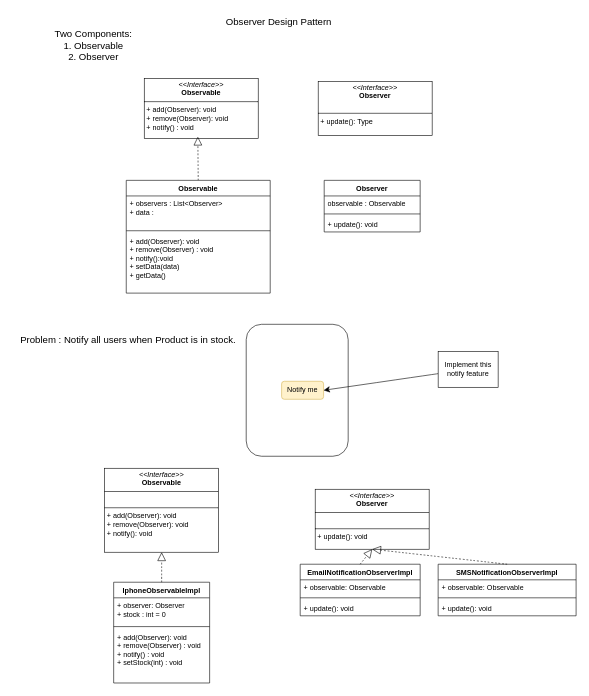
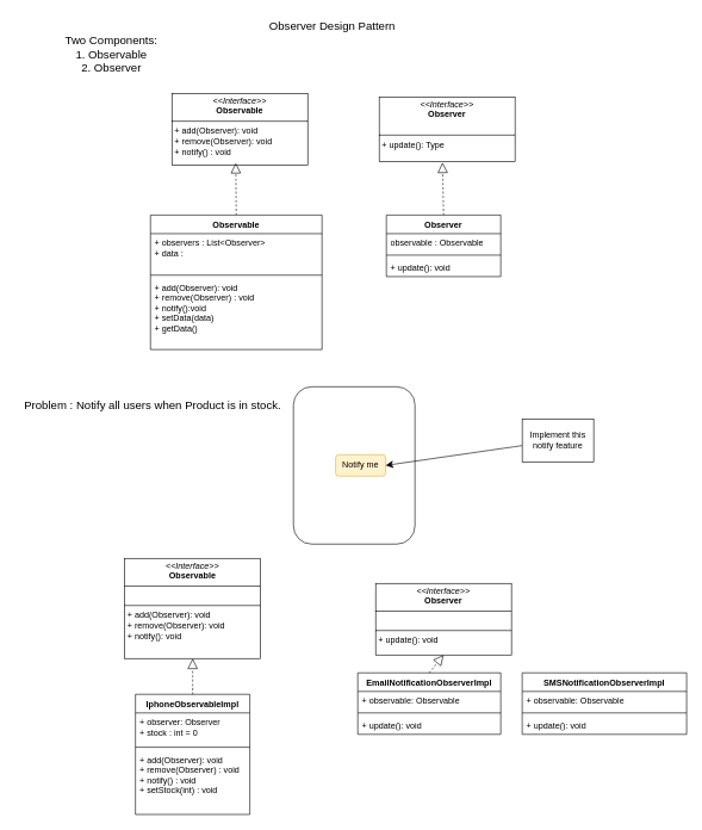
  <mxCell id="0" />
  <mxCell id="1" parent="0" />
  <mxCell id="2" value="Observer Design Pattern&lt;div&gt;&lt;br&gt;&lt;/div&gt;" style="text;html=1;align=center;verticalAlign=middle;resizable=0;points=[];autosize=1;strokeColor=none;fillColor=none;fontSize=16;" vertex="1" parent="1"><mxGeometry x="364" width="200" height="50" as="geometry" y="20" /></mxCell>
  <mxCell id="3" value="Two Components:&lt;div&gt;1. Observable&lt;/div&gt;&lt;div&gt;2. Observer&lt;/div&gt;" style="text;html=1;align=center;verticalAlign=middle;resizable=0;points=[];autosize=1;strokeColor=none;fillColor=none;fontSize=16;" vertex="1" parent="1"><mxGeometry x="80" y="40" width="150" height="70" as="geometry" /></mxCell>
  <mxCell id="4" value="&lt;p style=&quot;margin:0px;margin-top:4px;text-align:center;&quot;&gt;&lt;i&gt;&amp;lt;&amp;lt;Interface&amp;gt;&amp;gt;&lt;/i&gt;&lt;br&gt;&lt;b&gt;Observable&lt;/b&gt;&lt;/p&gt;&lt;hr size=&quot;1&quot; style=&quot;border-style:solid;&quot;&gt;&lt;p style=&quot;margin:0px;margin-left:4px;&quot;&gt;&lt;/p&gt;&lt;p style=&quot;margin:0px;margin-left:4px;&quot;&gt;+ add(Observer): void&lt;br&gt;+ remove(Observer): void&lt;/p&gt;&lt;p style=&quot;margin:0px;margin-left:4px;&quot;&gt;+ notify() : void&lt;/p&gt;" style="verticalAlign=top;align=left;overflow=fill;html=1;whiteSpace=wrap;" vertex="1" parent="1"><mxGeometry x="240" y="130" width="190" height="100" as="geometry" /></mxCell>
  <mxCell id="5" value="&lt;p style=&quot;margin:0px;margin-top:4px;text-align:center;&quot;&gt;&lt;i&gt;&amp;lt;&amp;lt;Interface&amp;gt;&amp;gt;&lt;/i&gt;&lt;br&gt;&lt;b&gt;Observer&lt;/b&gt;&lt;/p&gt;&lt;p style=&quot;margin:0px;margin-left:4px;&quot;&gt;&lt;br&gt;&lt;/p&gt;&lt;hr size=&quot;1&quot; style=&quot;border-style:solid;&quot;&gt;&lt;p style=&quot;margin:0px;margin-left:4px;&quot;&gt;+ update(): Type&lt;br&gt;&lt;br&gt;&lt;/p&gt;" style="verticalAlign=top;align=left;overflow=fill;html=1;whiteSpace=wrap;" vertex="1" parent="1"><mxGeometry x="530" y="135" width="190" height="90" as="geometry" /></mxCell>
  <mxCell id="6" value="" style="endArrow=block;dashed=1;endFill=0;endSize=12;html=1;rounded=0;fontSize=12;curved=1;exitX=0.5;exitY=0;exitDx=0;exitDy=0;entryX=0.47;entryY=0.972;entryDx=0;entryDy=0;entryPerimeter=0;" edge="1" parent="1" source="7" target="4"><mxGeometry width="160" relative="1" as="geometry"><mxPoint x="270" y="370.6" as="sourcePoint" /><mxPoint x="341.321" y="230" as="targetPoint" /></mxGeometry></mxCell>
  <mxCell id="7" value="Observable" style="swimlane;fontStyle=1;align=center;verticalAlign=top;childLayout=stackLayout;horizontal=1;startSize=26;horizontalStack=0;resizeParent=1;resizeParentMax=0;resizeLast=0;collapsible=1;marginBottom=0;whiteSpace=wrap;html=1;" vertex="1" parent="1"><mxGeometry x="210" y="300" width="240" height="188" as="geometry" /></mxCell>
  <mxCell id="8" value="+ observers : List&amp;lt;Observer&amp;gt;&lt;div&gt;+ data :&amp;nbsp;&lt;/div&gt;" style="text;strokeColor=none;fillColor=none;align=left;verticalAlign=top;spacingLeft=4;spacingRight=4;overflow=hidden;rotatable=0;points=[[0,0.5],[1,0.5]];portConstraint=eastwest;whiteSpace=wrap;html=1;" vertex="1" parent="7"><mxGeometry y="26" width="240" height="54" as="geometry" /></mxCell>
  <mxCell id="9" value="" style="line;strokeWidth=1;fillColor=none;align=left;verticalAlign=middle;spacingTop=-1;spacingLeft=3;spacingRight=3;rotatable=0;labelPosition=right;points=[];portConstraint=eastwest;strokeColor=inherit;" vertex="1" parent="7"><mxGeometry y="80" width="240" height="8" as="geometry" /></mxCell>
  <mxCell id="10" value="+ add(Observer): void&lt;div&gt;+ remove(Observer) : void&lt;/div&gt;&lt;div&gt;+ notify():void&lt;/div&gt;&lt;div&gt;+ setData(data)&lt;/div&gt;&lt;div&gt;+ getData()&lt;/div&gt;" style="text;strokeColor=none;fillColor=none;align=left;verticalAlign=top;spacingLeft=4;spacingRight=4;overflow=hidden;rotatable=0;points=[[0,0.5],[1,0.5]];portConstraint=eastwest;whiteSpace=wrap;html=1;" vertex="1" parent="7"><mxGeometry y="88" width="240" height="100" as="geometry" /></mxCell>
+ <mxCell id="11" value="" style="endArrow=block;dashed=1;endFill=0;endSize=12;html=1;rounded=0;fontSize=12;curved=1;entryX=0.466;entryY=1.017;entryDx=0;entryDy=0;exitX=0.5;exitY=0;exitDx=0;exitDy=0;entryPerimeter=0;" edge="1" parent="1" source="12" target="5"><mxGeometry width="160" relative="1" as="geometry"><mxPoint x="610" y="290" as="sourcePoint" /><mxPoint x="610" y="230" as="targetPoint" /></mxGeometry></mxCell>
  <mxCell id="12" value="Observer" style="swimlane;fontStyle=1;align=center;verticalAlign=top;childLayout=stackLayout;horizontal=1;startSize=26;horizontalStack=0;resizeParent=1;resizeParentMax=0;resizeLast=0;collapsible=1;marginBottom=0;whiteSpace=wrap;html=1;" vertex="1" parent="1"><mxGeometry x="540" y="300" width="160" height="86" as="geometry" /></mxCell>
  <mxCell id="13" value="observable : Observable" style="text;strokeColor=none;fillColor=none;align=left;verticalAlign=top;spacingLeft=4;spacingRight=4;overflow=hidden;rotatable=0;points=[[0,0.5],[1,0.5]];portConstraint=eastwest;whiteSpace=wrap;html=1;" vertex="1" parent="12"><mxGeometry y="26" width="160" height="26" as="geometry" /></mxCell>
  <mxCell id="14" value="" style="line;strokeWidth=1;fillColor=none;align=left;verticalAlign=middle;spacingTop=-1;spacingLeft=3;spacingRight=3;rotatable=0;labelPosition=right;points=[];portConstraint=eastwest;strokeColor=inherit;" vertex="1" parent="12"><mxGeometry y="52" width="160" height="8" as="geometry" /></mxCell>
  <mxCell id="15" value="+ update(): void" style="text;strokeColor=none;fillColor=none;align=left;verticalAlign=top;spacingLeft=4;spacingRight=4;overflow=hidden;rotatable=0;points=[[0,0.5],[1,0.5]];portConstraint=eastwest;whiteSpace=wrap;html=1;" vertex="1" parent="12"><mxGeometry y="60" width="160" height="26" as="geometry" /></mxCell>
  <mxCell id="16" value="Problem : Notify all users when Product is in stock.&amp;nbsp;" style="text;html=1;align=center;verticalAlign=middle;resizable=0;points=[];autosize=1;strokeColor=none;fillColor=none;fontSize=16;" vertex="1" parent="1"><mxGeometry x="20" y="550" width="390" height="30" as="geometry" /></mxCell>
  <mxCell id="17" value="Product&lt;div&gt;&lt;br&gt;&lt;/div&gt;" style="rounded=1;whiteSpace=wrap;html=1;" vertex="1" parent="1"><mxGeometry x="410" y="540" width="170" height="220" as="geometry" /></mxCell>
  <mxCell id="18" value="Notify me" style="rounded=1;whiteSpace=wrap;html=1;fillColor=#fff2cc;strokeColor=#d6b656;" vertex="1" parent="1"><mxGeometry x="469" y="635" width="70" height="30" as="geometry" /></mxCell>
  <mxCell id="19" style="edgeStyle=none;curved=1;rounded=0;orthogonalLoop=1;jettySize=auto;html=1;entryX=1;entryY=0.5;entryDx=0;entryDy=0;fontSize=12;startSize=8;endSize=8;" edge="1" parent="1" source="20" target="18"><mxGeometry relative="1" as="geometry" /></mxCell>
  <mxCell id="20" value="Implement this notify feature" style="whiteSpace=wrap;html=1;" vertex="1" parent="1"><mxGeometry x="730" y="585" width="100" height="60" as="geometry" /></mxCell>
  <mxCell id="21" value="&lt;p style=&quot;margin:0px;margin-top:4px;text-align:center;&quot;&gt;&lt;i&gt;&amp;lt;&amp;lt;Interface&amp;gt;&amp;gt;&lt;/i&gt;&lt;br&gt;&lt;b&gt;Observable&lt;/b&gt;&lt;/p&gt;&lt;hr size=&quot;1&quot; style=&quot;border-style:solid;&quot;&gt;&lt;p style=&quot;margin:0px;margin-left:4px;&quot;&gt;&lt;br&gt;&lt;/p&gt;&lt;hr size=&quot;1&quot; style=&quot;border-style:solid;&quot;&gt;&lt;p style=&quot;margin:0px;margin-left:4px;&quot;&gt;+ add(Observer): void&lt;br&gt;+ remove(Observer): void&lt;/p&gt;&lt;p style=&quot;margin:0px;margin-left:4px;&quot;&gt;+ notify(): void&lt;/p&gt;" style="verticalAlign=top;align=left;overflow=fill;html=1;whiteSpace=wrap;" vertex="1" parent="1"><mxGeometry x="174" y="780" width="190" height="140" as="geometry" /></mxCell>
  <mxCell id="22" value="&lt;p style=&quot;margin:0px;margin-top:4px;text-align:center;&quot;&gt;&lt;i&gt;&amp;lt;&amp;lt;Interface&amp;gt;&amp;gt;&lt;/i&gt;&lt;br&gt;&lt;b&gt;Observer&lt;/b&gt;&lt;/p&gt;&lt;hr size=&quot;1&quot; style=&quot;border-style:solid;&quot;&gt;&lt;p style=&quot;margin:0px;margin-left:4px;&quot;&gt;&lt;br&gt;&lt;/p&gt;&lt;hr size=&quot;1&quot; style=&quot;border-style:solid;&quot;&gt;&lt;p style=&quot;margin:0px;margin-left:4px;&quot;&gt;+ update(): void&lt;br&gt;&lt;br&gt;&lt;/p&gt;" style="verticalAlign=top;align=left;overflow=fill;html=1;whiteSpace=wrap;" vertex="1" parent="1"><mxGeometry x="525" y="815" width="190" height="100" as="geometry" /></mxCell>
  <mxCell id="23" value="IphoneObservableImpl" style="swimlane;fontStyle=1;align=center;verticalAlign=top;childLayout=stackLayout;horizontal=1;startSize=26;horizontalStack=0;resizeParent=1;resizeParentMax=0;resizeLast=0;collapsible=1;marginBottom=0;whiteSpace=wrap;html=1;" vertex="1" parent="1"><mxGeometry x="189" y="970" width="160" height="168" as="geometry" /></mxCell>
  <mxCell id="24" value="+ observer: Observer&lt;div&gt;+ stock : int = 0&lt;/div&gt;" style="text;strokeColor=none;fillColor=none;align=left;verticalAlign=top;spacingLeft=4;spacingRight=4;overflow=hidden;rotatable=0;points=[[0,0.5],[1,0.5]];portConstraint=eastwest;whiteSpace=wrap;html=1;" vertex="1" parent="23"><mxGeometry y="26" width="160" height="44" as="geometry" /></mxCell>
  <mxCell id="25" value="" style="line;strokeWidth=1;fillColor=none;align=left;verticalAlign=middle;spacingTop=-1;spacingLeft=3;spacingRight=3;rotatable=0;labelPosition=right;points=[];portConstraint=eastwest;strokeColor=inherit;" vertex="1" parent="23"><mxGeometry y="70" width="160" height="8" as="geometry" /></mxCell>
  <mxCell id="26" value="+ add(Observer): void&lt;div&gt;+ remove(Observer) : void&lt;/div&gt;&lt;div&gt;+ notify() : void&lt;/div&gt;&lt;div&gt;+ setStock(int) : void&lt;/div&gt;" style="text;strokeColor=none;fillColor=none;align=left;verticalAlign=top;spacingLeft=4;spacingRight=4;overflow=hidden;rotatable=0;points=[[0,0.5],[1,0.5]];portConstraint=eastwest;whiteSpace=wrap;html=1;" vertex="1" parent="23"><mxGeometry y="78" width="160" height="90" as="geometry" /></mxCell>
  <mxCell id="27" value="EmailNotificationObserverImpl" style="swimlane;fontStyle=1;align=center;verticalAlign=top;childLayout=stackLayout;horizontal=1;startSize=26;horizontalStack=0;resizeParent=1;resizeParentMax=0;resizeLast=0;collapsible=1;marginBottom=0;whiteSpace=wrap;html=1;" vertex="1" parent="1"><mxGeometry x="500" y="940" width="200" height="86" as="geometry" /></mxCell>
  <mxCell id="28" value="+ observable: Observable" style="text;strokeColor=none;fillColor=none;align=left;verticalAlign=top;spacingLeft=4;spacingRight=4;overflow=hidden;rotatable=0;points=[[0,0.5],[1,0.5]];portConstraint=eastwest;whiteSpace=wrap;html=1;" vertex="1" parent="27"><mxGeometry y="26" width="200" height="26" as="geometry" /></mxCell>
  <mxCell id="29" value="" style="line;strokeWidth=1;fillColor=none;align=left;verticalAlign=middle;spacingTop=-1;spacingLeft=3;spacingRight=3;rotatable=0;labelPosition=right;points=[];portConstraint=eastwest;strokeColor=inherit;" vertex="1" parent="27"><mxGeometry y="52" width="200" height="8" as="geometry" /></mxCell>
  <mxCell id="30" value="+ update(): void" style="text;strokeColor=none;fillColor=none;align=left;verticalAlign=top;spacingLeft=4;spacingRight=4;overflow=hidden;rotatable=0;points=[[0,0.5],[1,0.5]];portConstraint=eastwest;whiteSpace=wrap;html=1;" vertex="1" parent="27"><mxGeometry y="60" width="200" height="26" as="geometry" /></mxCell>
  <mxCell id="31" value="" style="endArrow=block;dashed=1;endFill=0;endSize=12;html=1;rounded=0;fontSize=12;curved=1;entryX=0.5;entryY=1;entryDx=0;entryDy=0;exitX=0.5;exitY=0;exitDx=0;exitDy=0;" edge="1" parent="1" source="23" target="21"><mxGeometry width="160" relative="1" as="geometry"><mxPoint x="200" y="950" as="sourcePoint" /><mxPoint x="520" y="1000" as="targetPoint" /></mxGeometry></mxCell>
  <mxCell id="32" value="" style="endArrow=block;dashed=1;endFill=0;endSize=12;html=1;rounded=0;fontSize=12;curved=1;exitX=0.5;exitY=0;exitDx=0;exitDy=0;entryX=0.5;entryY=1;entryDx=0;entryDy=0;" edge="1" parent="1" source="27" target="22"><mxGeometry width="160" relative="1" as="geometry"><mxPoint x="360" y="990" as="sourcePoint" /><mxPoint x="650" y="900" as="targetPoint" /></mxGeometry></mxCell>
  <mxCell id="33" value="SMSNotificationObserverImpl" style="swimlane;fontStyle=1;align=center;verticalAlign=top;childLayout=stackLayout;horizontal=1;startSize=26;horizontalStack=0;resizeParent=1;resizeParentMax=0;resizeLast=0;collapsible=1;marginBottom=0;whiteSpace=wrap;html=1;" vertex="1" parent="1"><mxGeometry x="730" y="940" width="230" height="86" as="geometry" /></mxCell>
  <mxCell id="34" value="+ observable: Observable" style="text;strokeColor=none;fillColor=none;align=left;verticalAlign=top;spacingLeft=4;spacingRight=4;overflow=hidden;rotatable=0;points=[[0,0.5],[1,0.5]];portConstraint=eastwest;whiteSpace=wrap;html=1;" vertex="1" parent="33"><mxGeometry y="26" width="230" height="26" as="geometry" /></mxCell>
  <mxCell id="35" value="" style="line;strokeWidth=1;fillColor=none;align=left;verticalAlign=middle;spacingTop=-1;spacingLeft=3;spacingRight=3;rotatable=0;labelPosition=right;points=[];portConstraint=eastwest;strokeColor=inherit;" vertex="1" parent="33"><mxGeometry y="52" width="230" height="8" as="geometry" /></mxCell>
  <mxCell id="36" value="+ update(): void" style="text;strokeColor=none;fillColor=none;align=left;verticalAlign=top;spacingLeft=4;spacingRight=4;overflow=hidden;rotatable=0;points=[[0,0.5],[1,0.5]];portConstraint=eastwest;whiteSpace=wrap;html=1;" vertex="1" parent="33"><mxGeometry y="60" width="230" height="26" as="geometry" /></mxCell>
- <mxCell id="37" value="" style="endArrow=block;dashed=1;endFill=0;endSize=12;html=1;rounded=0;fontSize=12;curved=1;exitX=0.5;exitY=0;exitDx=0;exitDy=0;entryX=0.5;entryY=1;entryDx=0;entryDy=0;" edge="1" parent="1" source="33" target="22"><mxGeometry width="160" relative="1" as="geometry"><mxPoint x="630" y="950" as="sourcePoint" /><mxPoint x="620" y="880" as="targetPoint" /></mxGeometry></mxCell>
